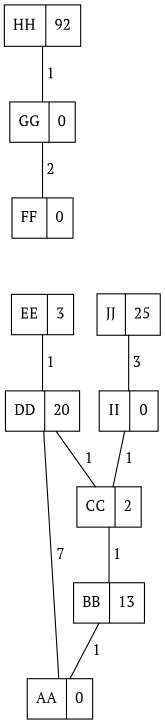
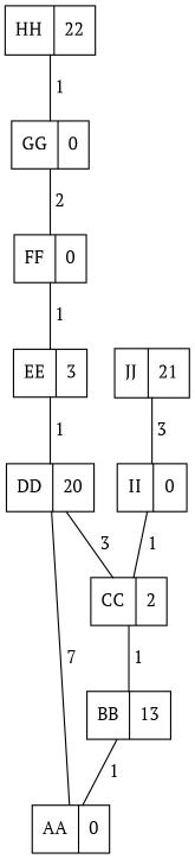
  graph {
    fontname="PT Serif"
    node [fontname="PT Serif" shape=record]
    edge [fontname="PT Serif"]
    n1 [label="AA|0"]
    n2 [label="BB|13"]
    n3 [label="CC|2"]
    n4 [label="DD|20"]
    n5 [label="EE|3"]
    n6 [label="FF|0"]
    n7 [label="GG|0"]
-   n8 [label="HH|92"]
+   n8 [label="HH|22"]
    n9 [label="II|0"]
-   n10 [label="JJ|25"]
+   n10 [label="JJ|21"]
    n2 -- n1 [label=" 1"]
    n3 -- n2 [label=" 1"]
    n4 -- n1 [label=" 7"]
-   n4 -- n3 [label=" 1"]
+   n4 -- n3 [label=" 3"]
    n5 -- n4 [label=" 1"]
+   n6 -- n5 [label=" 1"]
    n7 -- n6 [label=" 2"]
    n8 -- n7 [label=" 1"]
    n9 -- n3 [label=" 1"]
    n10 -- n9 [label=" 3"]
  }
